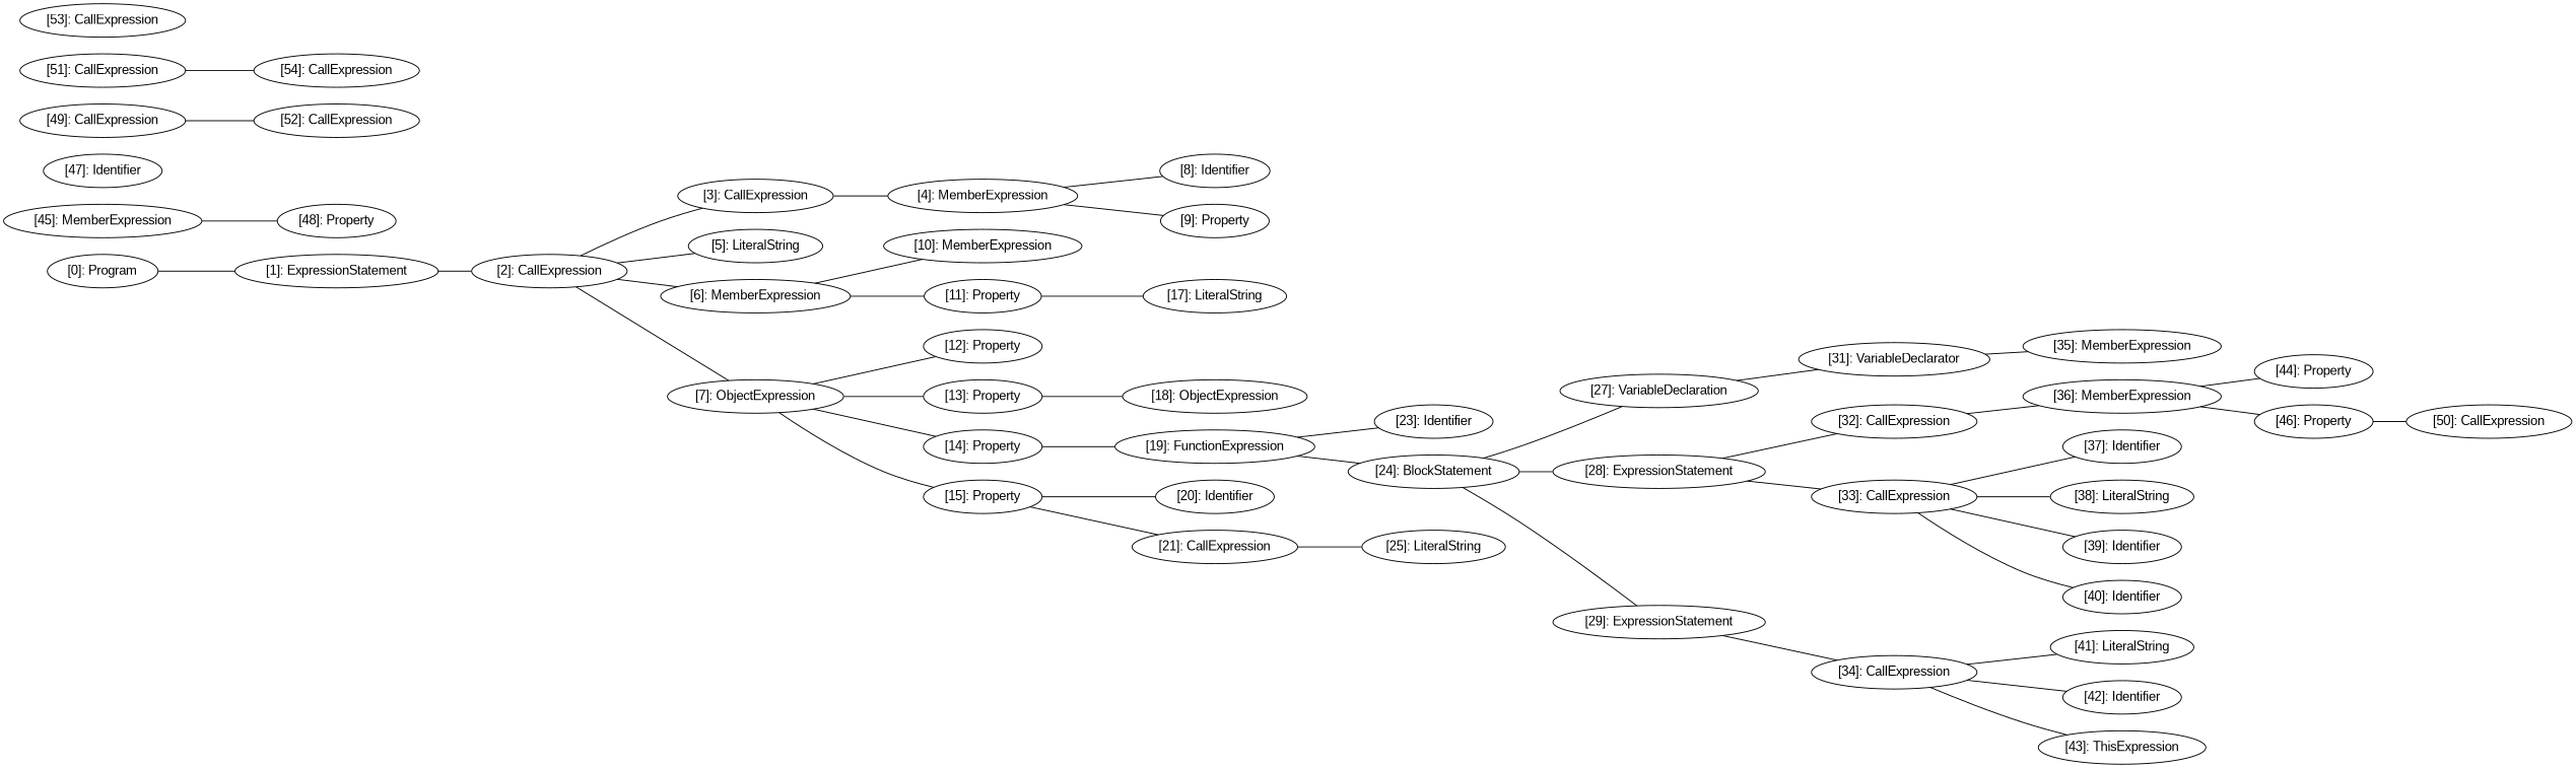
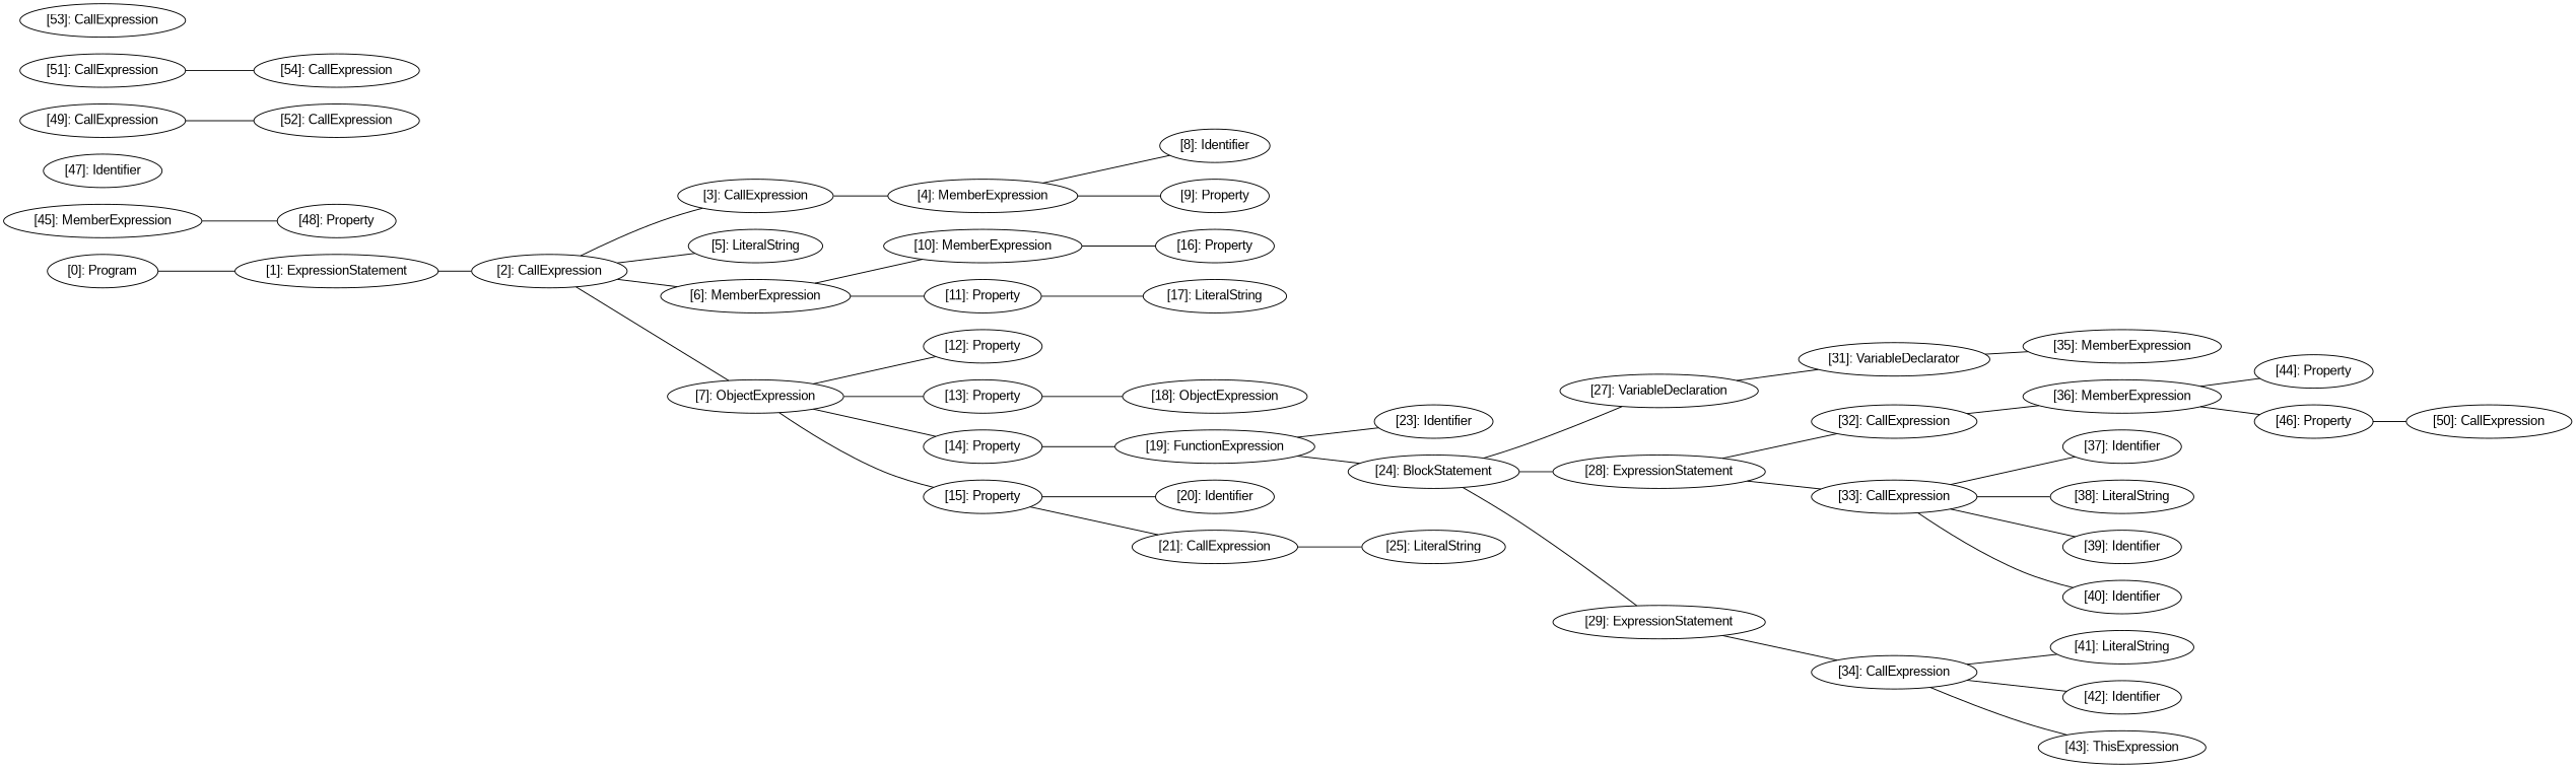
  graph {
    fontname="Liberation Sans"
    rankdir=LR
    node [fontname="Liberation Sans"]
    edge [fontname="Liberation Sans"]
    n1 [label="[0]: Program"]
    n2 [label="[1]: ExpressionStatement"]
    n3 [label="[2]: CallExpression"]
    n4 [label="[3]: CallExpression"]
    n5 [label="[5]: LiteralString"]
    n6 [label="[6]: MemberExpression"]
    n7 [label="[7]: ObjectExpression"]
    n8 [label="[4]: MemberExpression"]
    n9 [label="[10]: MemberExpression"]
    n10 [label="[11]: Property"]
    n11 [label="[12]: Property"]
    n12 [label="[13]: Property"]
    n13 [label="[14]: Property"]
    n14 [label="[15]: Property"]
    n15 [label="[8]: Identifier"]
    n16 [label="[9]: Property"]
+   n17 [label="[16]: Property"]
    n18 [label="[17]: LiteralString"]
    n19 [label="[18]: ObjectExpression"]
    n20 [label="[19]: FunctionExpression"]
    n21 [label="[20]: Identifier"]
    n22 [label="[21]: CallExpression"]
    n23 [label="[23]: Identifier"]
    n24 [label="[24]: BlockStatement"]
    n25 [label="[25]: LiteralString"]
    n26 [label="[27]: VariableDeclaration"]
    n27 [label="[28]: ExpressionStatement"]
    n28 [label="[29]: ExpressionStatement"]
    n29 [label="[31]: VariableDeclarator"]
    n30 [label="[32]: CallExpression"]
    n31 [label="[33]: CallExpression"]
    n32 [label="[34]: CallExpression"]
    n33 [label="[35]: MemberExpression"]
    n34 [label="[36]: MemberExpression"]
    n35 [label="[37]: Identifier"]
    n36 [label="[38]: LiteralString"]
    n37 [label="[39]: Identifier"]
    n38 [label="[40]: Identifier"]
    n39 [label="[41]: LiteralString"]
    n40 [label="[42]: Identifier"]
    n41 [label="[43]: ThisExpression"]
    n42 [label="[44]: Property"]
    n43 [label="[46]: Property"]
    n44 [label="[50]: CallExpression"]
    n45 [label="[45]: MemberExpression"]
    n46 [label="[48]: Property"]
    n47 [label="[47]: Identifier"]
    n48 [label="[49]: CallExpression"]
    n49 [label="[52]: CallExpression"]
    n50 [label="[51]: CallExpression"]
    n51 [label="[54]: CallExpression"]
    n52 [label="[53]: CallExpression"]
    n1 -- n2
    n2 -- n3
    n3 -- n4
    n3 -- n5
    n3 -- n6
    n3 -- n7
    n4 -- n8
    n6 -- n9
    n6 -- n10
    n7 -- n11
    n7 -- n12
    n7 -- n13
    n7 -- n14
    n8 -- n15
    n8 -- n16
+   n9 -- n17
    n10 -- n18
    n12 -- n19
    n13 -- n20
    n14 -- n21
    n14 -- n22
    n20 -- n23
    n20 -- n24
    n22 -- n25
    n24 -- n26
    n24 -- n27
    n24 -- n28
    n26 -- n29
    n27 -- n30
    n27 -- n31
    n28 -- n32
    n29 -- n33
    n30 -- n34
    n31 -- n35
    n31 -- n36
    n31 -- n37
    n31 -- n38
    n32 -- n39
    n32 -- n40
    n32 -- n41
    n34 -- n42
    n34 -- n43
    n43 -- n44
    n45 -- n46
    n48 -- n49
    n50 -- n51
  }
